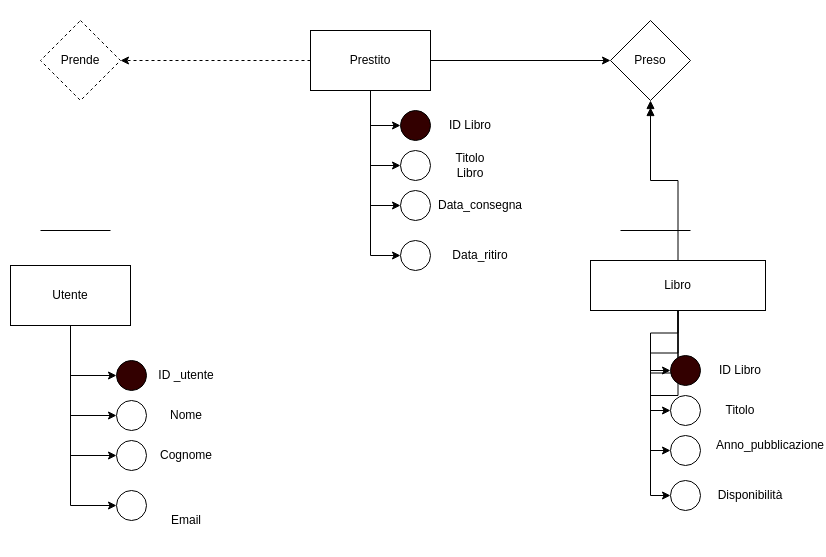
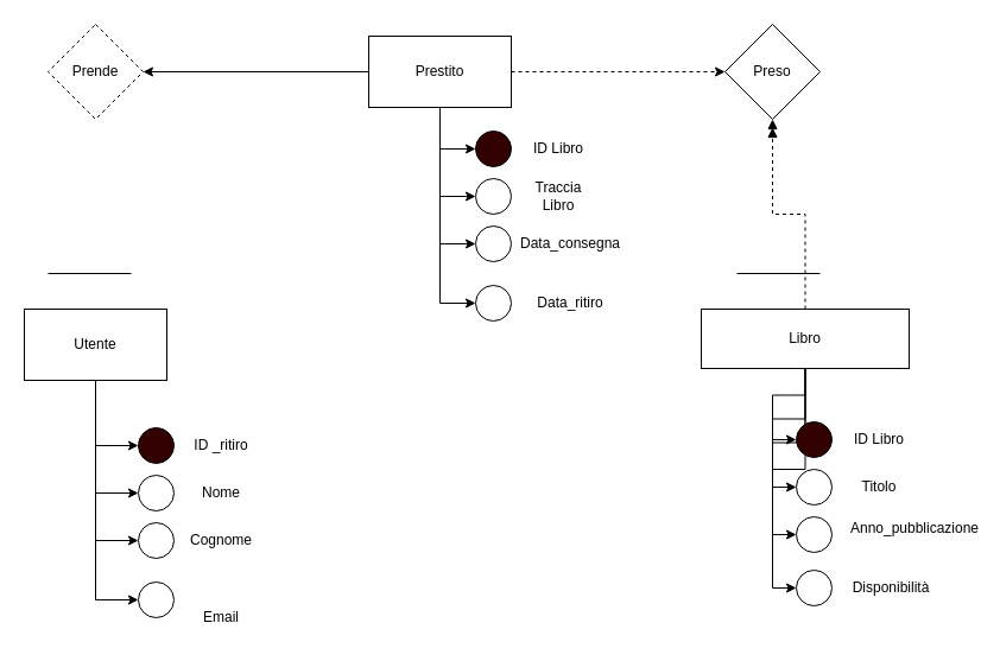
  <mxCell id="0" />
  <mxCell id="1" parent="0" />
  <mxCell id="2" style="edgeStyle=orthogonalEdgeStyle;rounded=0;orthogonalLoop=1;jettySize=auto;html=1;entryX=0;entryY=0.5;entryDx=0;entryDy=0;" parent="1" source="6" target="24" edge="1"><mxGeometry relative="1" as="geometry" /></mxCell>
  <mxCell id="3" style="edgeStyle=orthogonalEdgeStyle;rounded=0;orthogonalLoop=1;jettySize=auto;html=1;entryX=0;entryY=0.5;entryDx=0;entryDy=0;" parent="1" source="6" target="27" edge="1"><mxGeometry relative="1" as="geometry" /></mxCell>
  <mxCell id="4" style="edgeStyle=orthogonalEdgeStyle;rounded=0;orthogonalLoop=1;jettySize=auto;html=1;entryX=0;entryY=0.5;entryDx=0;entryDy=0;" parent="1" source="6" target="25" edge="1"><mxGeometry relative="1" as="geometry" /></mxCell>
  <mxCell id="5" style="edgeStyle=orthogonalEdgeStyle;rounded=0;orthogonalLoop=1;jettySize=auto;html=1;entryX=0;entryY=0.5;entryDx=0;entryDy=0;" parent="1" source="6" target="26" edge="1"><mxGeometry relative="1" as="geometry" /></mxCell>
- <mxCell id="6" value="Utente" style="rounded=0;whiteSpace=wrap;html=1;" parent="1" vertex="1"><mxGeometry x="10" y="265" width="120" height="60" as="geometry" /></mxCell>
- <mxCell id="7" style="edgeStyle=orthogonalEdgeStyle;rounded=0;orthogonalLoop=1;jettySize=auto;html=1;entryX=0.5;entryY=1;entryDx=0;entryDy=0;endArrow=doubleBlock;endFill=1;" parent="1" source="12" target="21" edge="1"><mxGeometry relative="1" as="geometry" /></mxCell>
+ <mxCell id="6" value="Utente" style="rounded=0;whiteSpace=wrap;html=1;" parent="1" vertex="1"><mxGeometry x="20" y="260" width="120" height="60" as="geometry" /></mxCell>
+ <mxCell id="7" style="edgeStyle=orthogonalEdgeStyle;rounded=0;orthogonalLoop=1;jettySize=auto;html=1;entryX=0.5;entryY=1;entryDx=0;entryDy=0;endArrow=doubleBlock;endFill=1;dashed=1;" parent="1" source="12" target="21" edge="1"><mxGeometry relative="1" as="geometry" /></mxCell>
  <mxCell id="8" style="edgeStyle=orthogonalEdgeStyle;rounded=0;orthogonalLoop=1;jettySize=auto;html=1;entryX=0;entryY=0.5;entryDx=0;entryDy=0;" parent="1" source="12" target="32" edge="1"><mxGeometry relative="1" as="geometry" /></mxCell>
  <mxCell id="9" style="edgeStyle=orthogonalEdgeStyle;rounded=0;orthogonalLoop=1;jettySize=auto;html=1;entryX=0;entryY=0.5;entryDx=0;entryDy=0;" parent="1" source="12" target="35" edge="1"><mxGeometry relative="1" as="geometry" /></mxCell>
  <mxCell id="10" style="edgeStyle=orthogonalEdgeStyle;rounded=0;orthogonalLoop=1;jettySize=auto;html=1;entryX=0;entryY=0.5;entryDx=0;entryDy=0;" parent="1" source="12" target="33" edge="1"><mxGeometry relative="1" as="geometry" /></mxCell>
  <mxCell id="11" style="edgeStyle=orthogonalEdgeStyle;rounded=0;orthogonalLoop=1;jettySize=auto;html=1;entryX=0;entryY=0.5;entryDx=0;entryDy=0;" parent="1" source="12" target="34" edge="1"><mxGeometry relative="1" as="geometry" /></mxCell>
  <mxCell id="12" value="Libro" style="rounded=0;whiteSpace=wrap;html=1;" parent="1" vertex="1"><mxGeometry x="590" y="260" width="175" height="50" as="geometry" /></mxCell>
- <mxCell id="13" style="edgeStyle=orthogonalEdgeStyle;rounded=0;orthogonalLoop=1;jettySize=auto;html=1;entryX=1;entryY=0.5;entryDx=0;entryDy=0;dashed=1;" parent="1" source="19" target="20" edge="1"><mxGeometry relative="1" as="geometry" /></mxCell>
- <mxCell id="14" style="edgeStyle=orthogonalEdgeStyle;rounded=0;orthogonalLoop=1;jettySize=auto;html=1;entryX=0;entryY=0.5;entryDx=0;entryDy=0;" parent="1" source="19" target="21" edge="1"><mxGeometry relative="1" as="geometry" /></mxCell>
+ <mxCell id="13" style="edgeStyle=orthogonalEdgeStyle;rounded=0;orthogonalLoop=1;jettySize=auto;html=1;entryX=1;entryY=0.5;entryDx=0;entryDy=0;" parent="1" source="19" target="20" edge="1"><mxGeometry relative="1" as="geometry" /></mxCell>
+ <mxCell id="14" style="edgeStyle=orthogonalEdgeStyle;rounded=0;orthogonalLoop=1;jettySize=auto;html=1;entryX=0;entryY=0.5;entryDx=0;entryDy=0;dashed=1;" parent="1" source="19" target="21" edge="1"><mxGeometry relative="1" as="geometry" /></mxCell>
  <mxCell id="15" style="edgeStyle=orthogonalEdgeStyle;rounded=0;orthogonalLoop=1;jettySize=auto;html=1;entryX=0;entryY=0.5;entryDx=0;entryDy=0;" parent="1" source="19" target="40" edge="1"><mxGeometry relative="1" as="geometry" /></mxCell>
  <mxCell id="16" style="edgeStyle=orthogonalEdgeStyle;rounded=0;orthogonalLoop=1;jettySize=auto;html=1;entryX=0;entryY=0.5;entryDx=0;entryDy=0;" parent="1" source="19" target="43" edge="1"><mxGeometry relative="1" as="geometry" /></mxCell>
  <mxCell id="17" style="edgeStyle=orthogonalEdgeStyle;rounded=0;orthogonalLoop=1;jettySize=auto;html=1;entryX=0;entryY=0.5;entryDx=0;entryDy=0;" parent="1" source="19" target="41" edge="1"><mxGeometry relative="1" as="geometry" /></mxCell>
  <mxCell id="18" style="edgeStyle=orthogonalEdgeStyle;rounded=0;orthogonalLoop=1;jettySize=auto;html=1;entryX=0;entryY=0.5;entryDx=0;entryDy=0;" parent="1" source="19" target="42" edge="1"><mxGeometry relative="1" as="geometry" /></mxCell>
  <mxCell id="19" value="Prestito" style="rounded=0;whiteSpace=wrap;html=1;" parent="1" vertex="1"><mxGeometry x="310" y="30" width="120" height="60" as="geometry" /></mxCell>
  <mxCell id="20" value="Prende" style="rhombus;whiteSpace=wrap;html=1;dashed=1;" parent="1" vertex="1"><mxGeometry x="40" y="20" width="80" height="80" as="geometry" /></mxCell>
  <mxCell id="21" value="Preso" style="rhombus;whiteSpace=wrap;html=1;" parent="1" vertex="1"><mxGeometry x="610" y="20" width="80" height="80" as="geometry" /></mxCell>
  <mxCell id="22" value="" style="endArrow=none;html=1;rounded=0;" parent="1" edge="1"><mxGeometry width="50" height="50" relative="1" as="geometry"><mxPoint x="40" y="230" as="sourcePoint" /><mxPoint x="110" y="230" as="targetPoint" /></mxGeometry></mxCell>
  <mxCell id="23" value="" style="endArrow=none;html=1;rounded=0;" parent="1" edge="1"><mxGeometry width="50" height="50" relative="1" as="geometry"><mxPoint x="620" y="230" as="sourcePoint" /><mxPoint x="690" y="230" as="targetPoint" /></mxGeometry></mxCell>
  <mxCell id="24" value="" style="ellipse;whiteSpace=wrap;html=1;aspect=fixed;fillColor=#330000;" parent="1" vertex="1"><mxGeometry x="116" y="360" width="30" height="30" as="geometry" /></mxCell>
  <mxCell id="25" value="" style="ellipse;whiteSpace=wrap;html=1;aspect=fixed;" parent="1" vertex="1"><mxGeometry x="116" y="440" width="30" height="30" as="geometry" /></mxCell>
  <mxCell id="26" value="" style="ellipse;whiteSpace=wrap;html=1;aspect=fixed;" parent="1" vertex="1"><mxGeometry x="116" y="490" width="30" height="30" as="geometry" /></mxCell>
  <mxCell id="27" value="" style="ellipse;whiteSpace=wrap;html=1;aspect=fixed;" parent="1" vertex="1"><mxGeometry x="116" y="400" width="30" height="30" as="geometry" /></mxCell>
- <mxCell id="28" value="ID _utente" style="text;html=1;align=center;verticalAlign=middle;whiteSpace=wrap;rounded=0;" parent="1" vertex="1"><mxGeometry x="156" y="360" width="60" height="30" as="geometry" /></mxCell>
+ <mxCell id="28" value="ID _ritiro" style="text;html=1;align=center;verticalAlign=middle;whiteSpace=wrap;rounded=0;" parent="1" vertex="1"><mxGeometry x="156" y="360" width="60" height="30" as="geometry" /></mxCell>
  <mxCell id="29" value="Nome" style="text;html=1;align=center;verticalAlign=middle;whiteSpace=wrap;rounded=0;" parent="1" vertex="1"><mxGeometry x="156" y="400" width="60" height="30" as="geometry" /></mxCell>
  <mxCell id="30" value="Cognome" style="text;html=1;align=center;verticalAlign=middle;whiteSpace=wrap;rounded=0;" parent="1" vertex="1"><mxGeometry x="156" y="440" width="60" height="30" as="geometry" /></mxCell>
  <mxCell id="31" value="Email" style="text;html=1;align=center;verticalAlign=middle;whiteSpace=wrap;rounded=0;" parent="1" vertex="1"><mxGeometry x="156" y="505" width="60" height="30" as="geometry" /></mxCell>
  <mxCell id="32" value="" style="ellipse;whiteSpace=wrap;html=1;aspect=fixed;fillColor=#330000;" parent="1" vertex="1"><mxGeometry x="670" y="355" width="30" height="30" as="geometry" /></mxCell>
  <mxCell id="33" value="" style="ellipse;whiteSpace=wrap;html=1;aspect=fixed;" parent="1" vertex="1"><mxGeometry x="670" y="435" width="30" height="30" as="geometry" /></mxCell>
  <mxCell id="34" value="" style="ellipse;whiteSpace=wrap;html=1;aspect=fixed;" parent="1" vertex="1"><mxGeometry x="670" y="480" width="30" height="30" as="geometry" /></mxCell>
  <mxCell id="35" value="" style="ellipse;whiteSpace=wrap;html=1;aspect=fixed;" parent="1" vertex="1"><mxGeometry x="670" y="395" width="30" height="30" as="geometry" /></mxCell>
  <mxCell id="36" value="ID Libro" style="text;html=1;align=center;verticalAlign=middle;whiteSpace=wrap;rounded=0;" parent="1" vertex="1"><mxGeometry x="710" y="355" width="60" height="30" as="geometry" /></mxCell>
  <mxCell id="37" value="Titolo" style="text;html=1;align=center;verticalAlign=middle;whiteSpace=wrap;rounded=0;" parent="1" vertex="1"><mxGeometry x="710" y="395" width="60" height="30" as="geometry" /></mxCell>
  <mxCell id="38" value="Anno_pubblicazione" style="text;html=1;align=center;verticalAlign=middle;whiteSpace=wrap;rounded=0;" parent="1" vertex="1"><mxGeometry x="740" y="430" width="60" height="30" as="geometry" /></mxCell>
  <mxCell id="39" value="Disponibilità" style="text;html=1;align=center;verticalAlign=middle;whiteSpace=wrap;rounded=0;" parent="1" vertex="1"><mxGeometry x="720" y="480" width="60" height="30" as="geometry" /></mxCell>
  <mxCell id="40" value="" style="ellipse;whiteSpace=wrap;html=1;aspect=fixed;fillColor=#330000;" parent="1" vertex="1"><mxGeometry x="400" y="110" width="30" height="30" as="geometry" /></mxCell>
  <mxCell id="41" value="" style="ellipse;whiteSpace=wrap;html=1;aspect=fixed;" parent="1" vertex="1"><mxGeometry x="400" y="190" width="30" height="30" as="geometry" /></mxCell>
  <mxCell id="42" value="" style="ellipse;whiteSpace=wrap;html=1;aspect=fixed;" parent="1" vertex="1"><mxGeometry x="400" y="240" width="30" height="30" as="geometry" /></mxCell>
  <mxCell id="43" value="" style="ellipse;whiteSpace=wrap;html=1;aspect=fixed;" parent="1" vertex="1"><mxGeometry x="400" y="150" width="30" height="30" as="geometry" /></mxCell>
  <mxCell id="44" value="ID Libro" style="text;html=1;align=center;verticalAlign=middle;whiteSpace=wrap;rounded=0;" parent="1" vertex="1"><mxGeometry x="440" y="110" width="60" height="30" as="geometry" /></mxCell>
- <mxCell id="45" value="Titolo Libro" style="text;html=1;align=center;verticalAlign=middle;whiteSpace=wrap;rounded=0;" parent="1" vertex="1"><mxGeometry x="440" y="150" width="60" height="30" as="geometry" /></mxCell>
+ <mxCell id="45" value="Traccia Libro" style="text;html=1;align=center;verticalAlign=middle;whiteSpace=wrap;rounded=0;" parent="1" vertex="1"><mxGeometry x="440" y="150" width="60" height="30" as="geometry" /></mxCell>
  <mxCell id="46" value="Data_consegna" style="text;html=1;align=center;verticalAlign=middle;whiteSpace=wrap;rounded=0;" parent="1" vertex="1"><mxGeometry x="450" y="190" width="60" height="30" as="geometry" /></mxCell>
  <mxCell id="47" value="Data_ritiro" style="text;html=1;align=center;verticalAlign=middle;whiteSpace=wrap;rounded=0;" parent="1" vertex="1"><mxGeometry x="450" y="240" width="60" height="30" as="geometry" /></mxCell>
